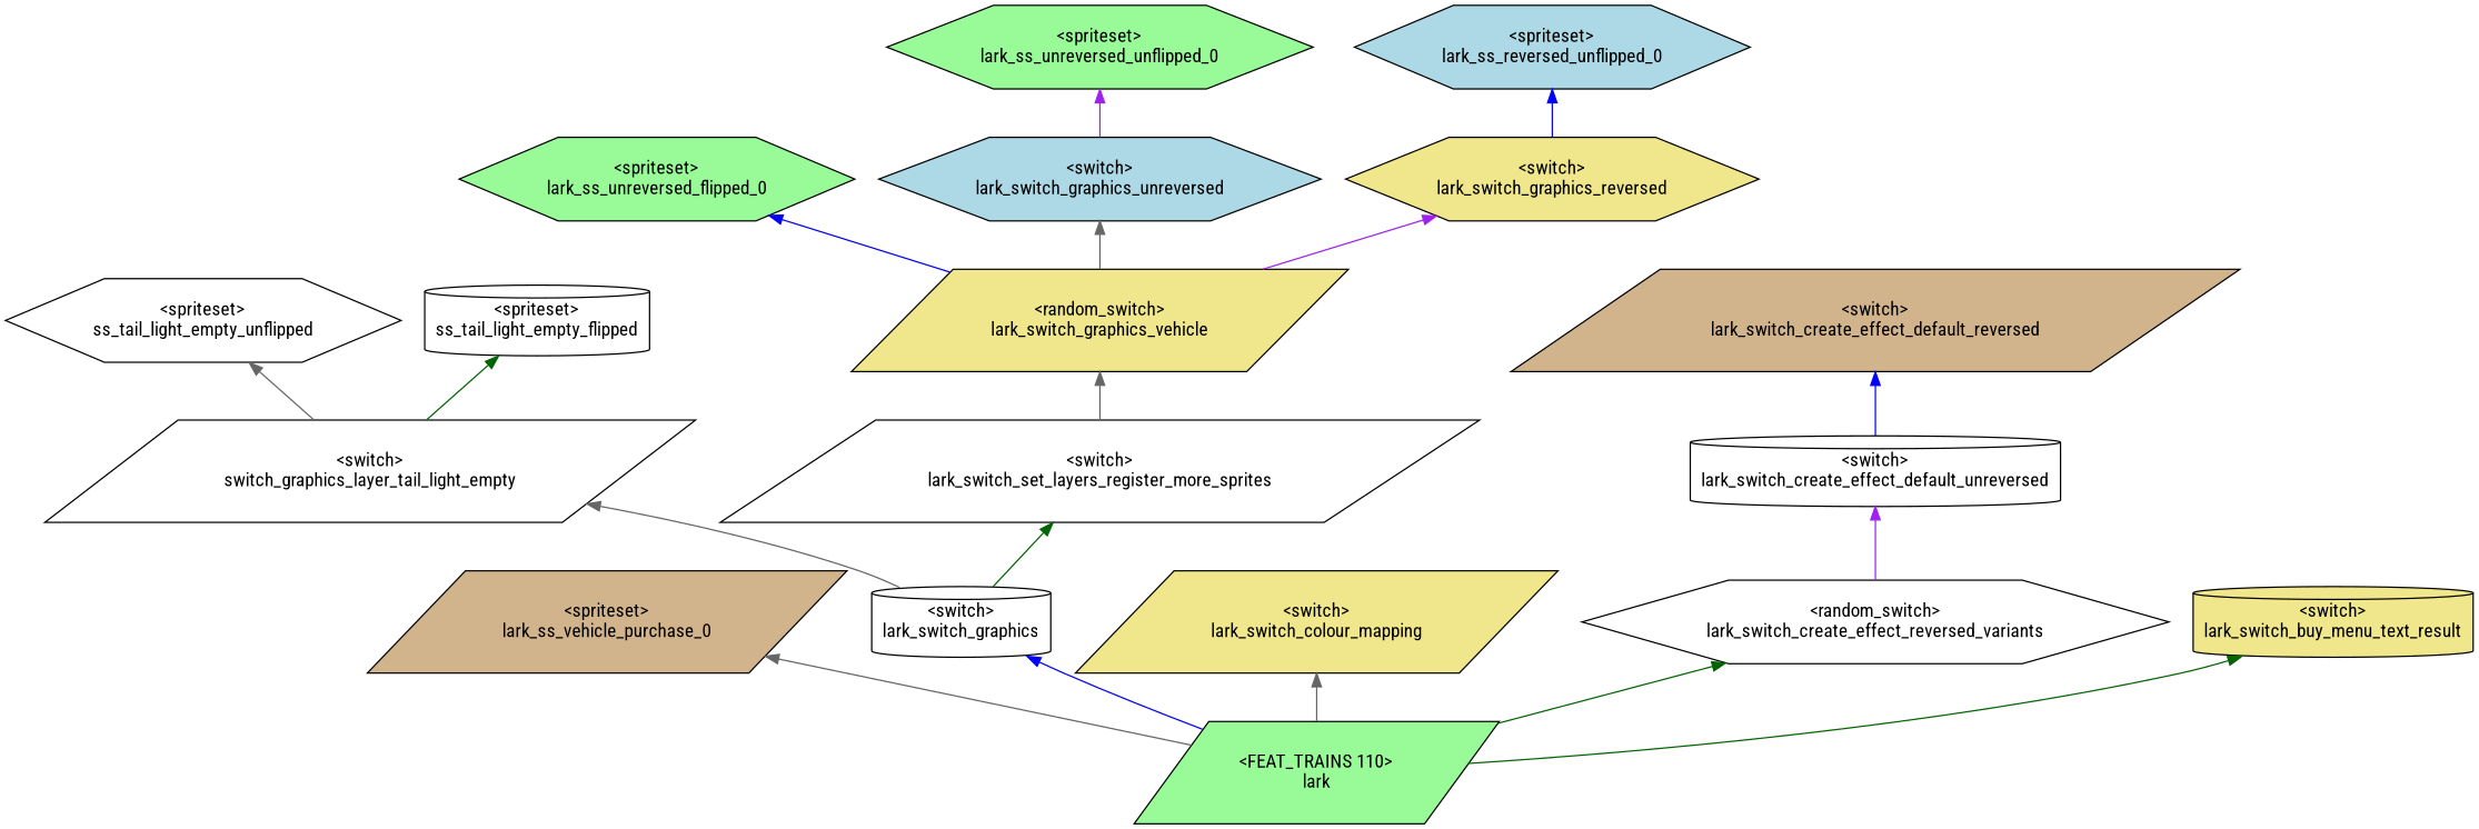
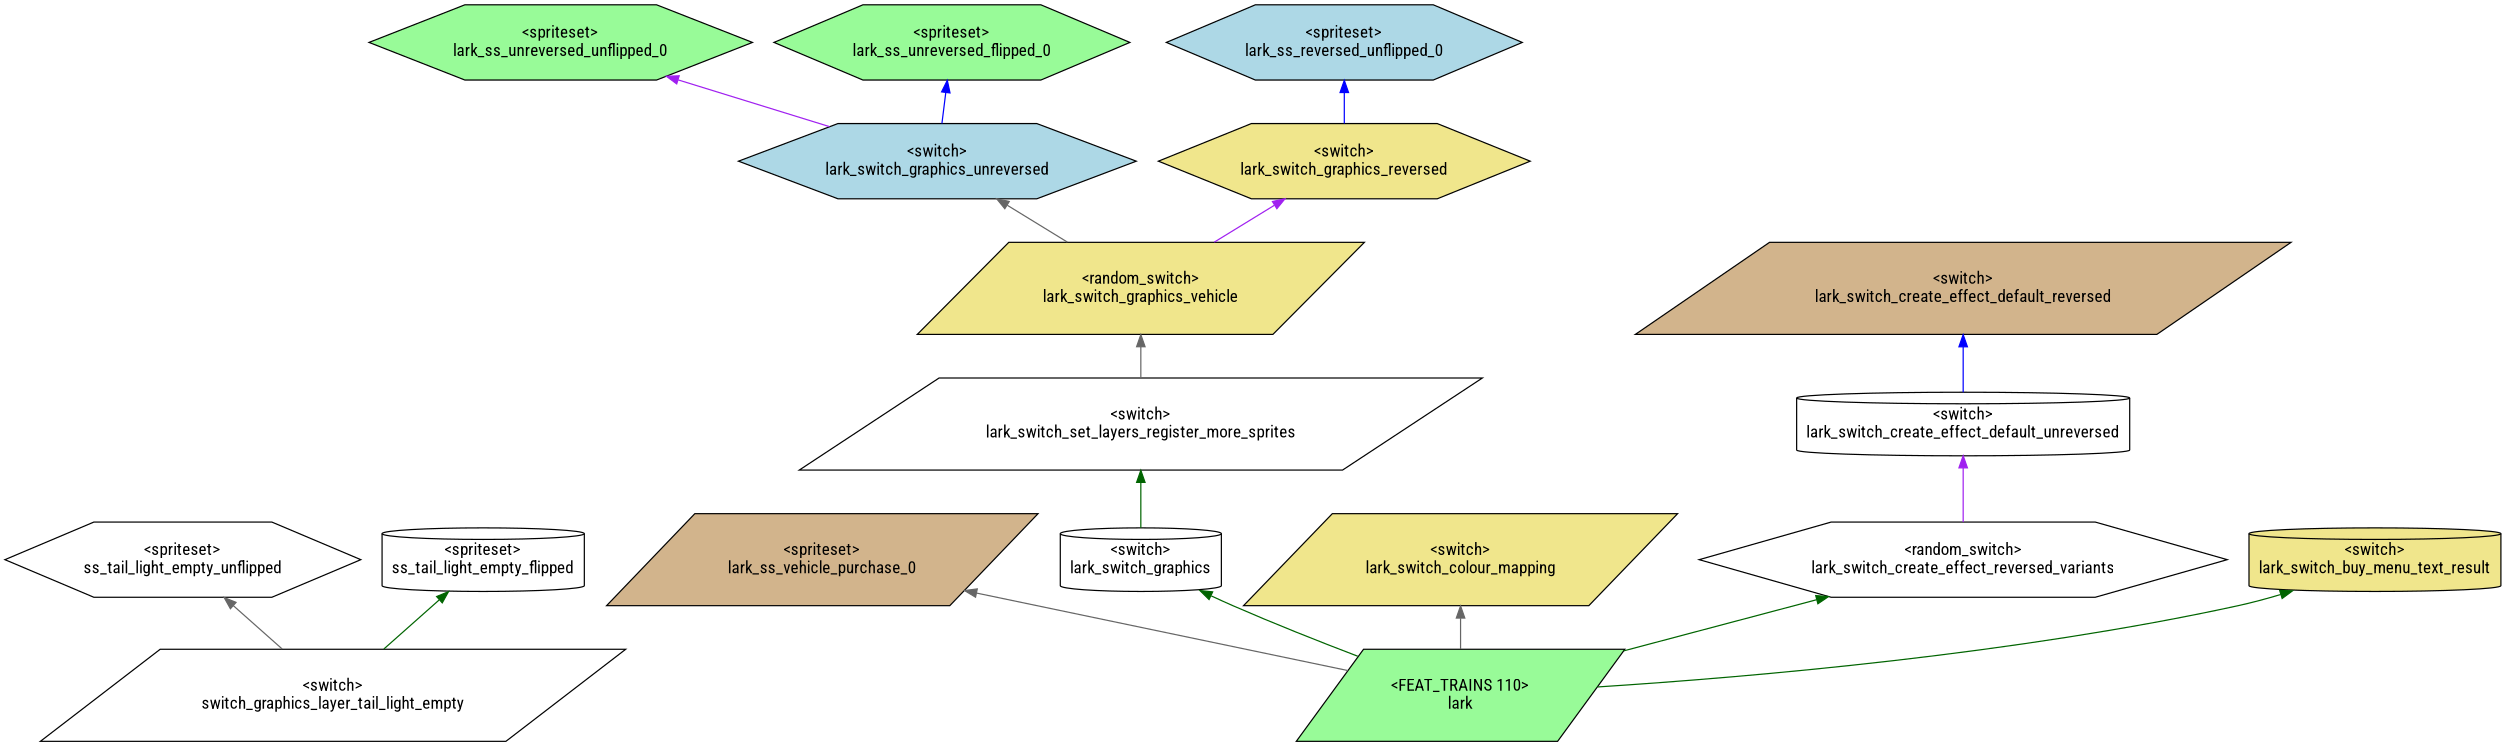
  digraph {
    fontname="Roboto Condensed"
    rankdir=BT
    node [fillcolor=white fontname="Roboto Condensed" shape=hexagon style=filled]
    edge [color=gray40 fontname="Roboto Condensed"]
    n1 [label="<spriteset>\nss_tail_light_empty_unflipped"]
    n2 [label="<spriteset>\nss_tail_light_empty_flipped" shape=cylinder]
    n3 [label="<switch>\nswitch_graphics_layer_tail_light_empty" shape=parallelogram]
    n4 [fillcolor=palegreen label="<spriteset>\nlark_ss_unreversed_unflipped_0"]
    n5 [fillcolor=palegreen label="<spriteset>\nlark_ss_unreversed_flipped_0"]
    n6 [fillcolor=lightblue label="<switch>\nlark_switch_graphics_unreversed"]
    n7 [fillcolor=lightblue label="<spriteset>\nlark_ss_reversed_unflipped_0"]
    n8 [fillcolor=khaki label="<switch>\nlark_switch_graphics_reversed"]
    n9 [fillcolor=khaki label="<random_switch>\nlark_switch_graphics_vehicle" shape=parallelogram]
    n10 [fillcolor=tan label="<spriteset>\nlark_ss_vehicle_purchase_0" shape=parallelogram]
    n11 [label="<switch>\nlark_switch_set_layers_register_more_sprites" shape=parallelogram]
    n12 [label="<switch>\nlark_switch_graphics" shape=cylinder]
    n13 [fillcolor=khaki label="<switch>\nlark_switch_colour_mapping" shape=parallelogram]
    n14 [label="<switch>\nlark_switch_create_effect_default_unreversed" shape=cylinder]
    n15 [fillcolor=tan label="<switch>\nlark_switch_create_effect_default_reversed" shape=parallelogram]
    n16 [label="<random_switch>\nlark_switch_create_effect_reversed_variants"]
    n17 [fillcolor=khaki label="<switch>\nlark_switch_buy_menu_text_result" shape=cylinder]
    n18 [fillcolor=palegreen label="<FEAT_TRAINS 110>\nlark" shape=parallelogram]
    n3 -> n1
    n3 -> n2 [color=darkgreen]
    n6 -> n4 [color=purple]
-   n9 -> n5 [color=blue]
+   n6 -> n5 [color=blue]
    n8 -> n7 [color=blue]
    n9 -> n6
    n9 -> n8 [color=purple]
    n11 -> n9
-   n12 -> n3
    n12 -> n11 [color=darkgreen]
    n14 -> n15 [color=blue]
    n16 -> n14 [color=purple]
    n18 -> n10
-   n18 -> n12 [color=blue]
+   n18 -> n12 [color=darkgreen]
    n18 -> n13
    n18 -> n16 [color=darkgreen]
    n18 -> n17 [color=darkgreen]
  }
